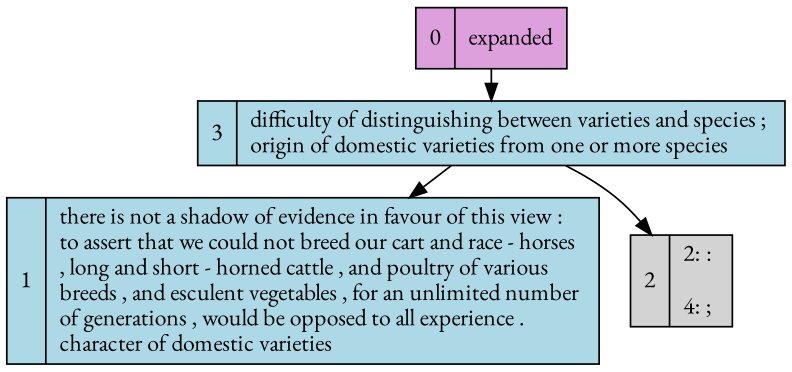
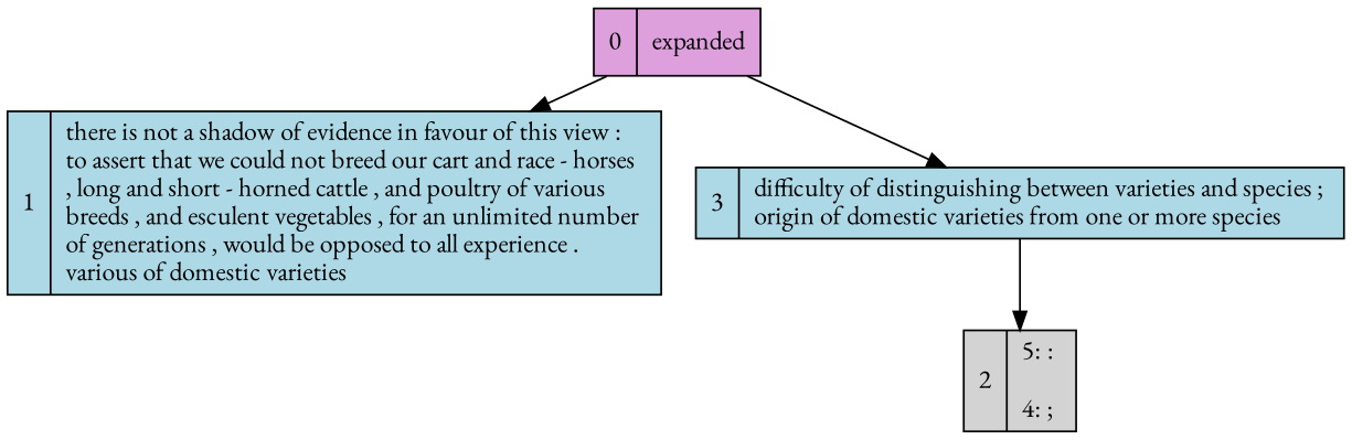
  digraph {
    fontname="EB Garamond"
    ranksep=0.25
    node [fillcolor=lightblue fontname="EB Garamond" shape=record style=filled]
    edge [fontname="EB Garamond"]
    n1 [fillcolor=plum label="0|expanded"]
-   n2 [label="1|there is not a shadow of evidence in favour of this view : \lto assert that we could not breed our cart and race - horses \l, long and short - horned cattle , and poultry of various \lbreeds , and esculent vegetables , for an unlimited number \lof generations , would be opposed to all experience . \lcharacter of domestic varieties \l}"]
+   n2 [label="1|there is not a shadow of evidence in favour of this view : \lto assert that we could not breed our cart and race - horses \l, long and short - horned cattle , and poultry of various \lbreeds , and esculent vegetables , for an unlimited number \lof generations , would be opposed to all experience . \lvarious of domestic varieties \l}"]
    n3 [label="3|difficulty of distinguishing between varieties and species ; \lorigin of domestic varieties from one or more species \l}"]
-   n4 [label="2|2: : \l\l4: ; \l" fillcolor=""]
-   n3 -> n2
+   n4 [label="2|5: : \l\l4: ; \l" fillcolor=""]
+   n1 -> n2
    n1 -> n3
    n3 -> n4
  }
